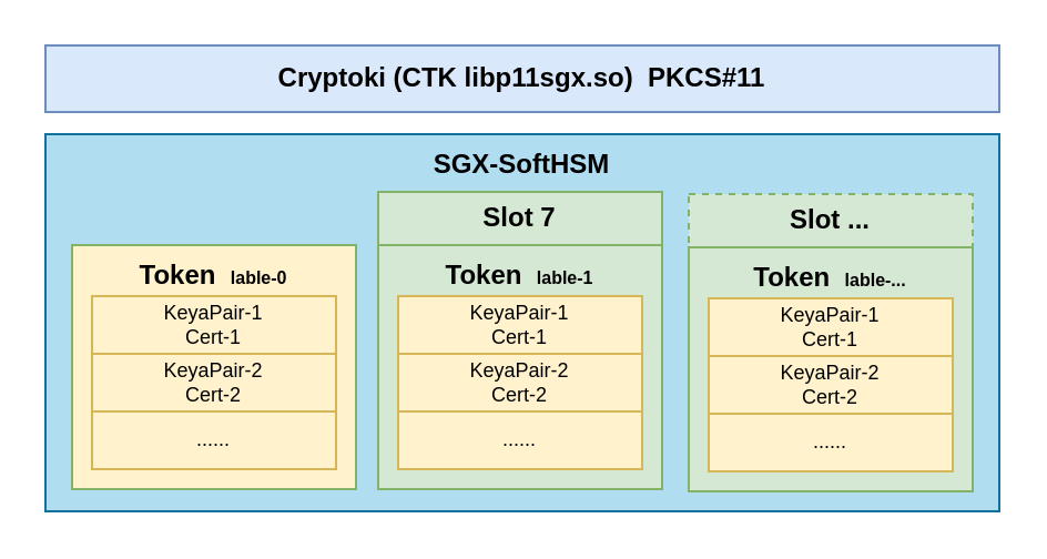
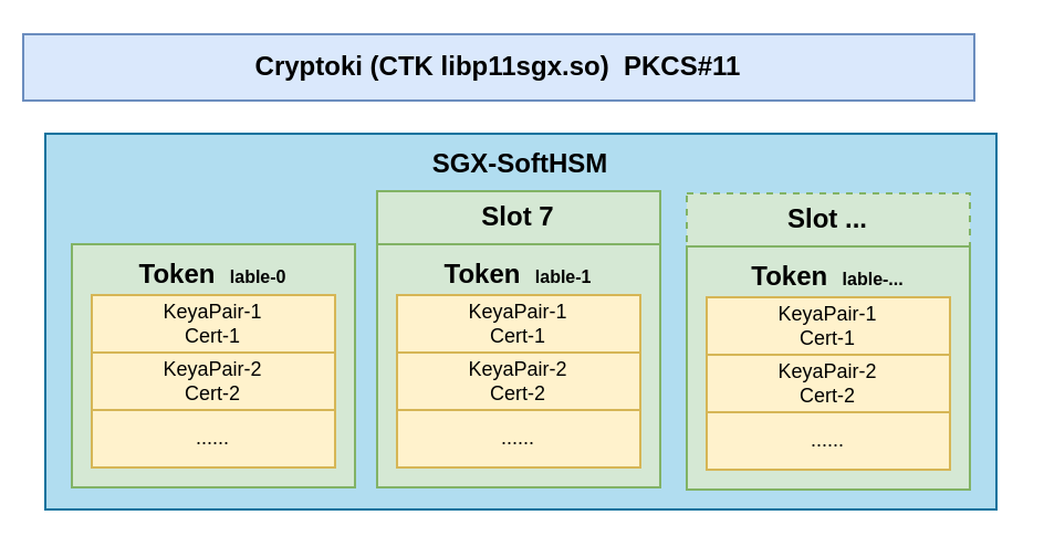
  <mxCell id="0" />
  <mxCell id="1" parent="0" />
  <mxCell id="2" value="SGX-SoftHSM" style="rounded=0;whiteSpace=wrap;html=1;fillColor=#b1ddf0;strokeColor=#10739e;verticalAlign=top;fontStyle=1;" vertex="1" parent="1"><mxGeometry x="20" y="60" width="430" height="170" as="geometry" /></mxCell>
- <mxCell id="3" value="Cryptoki (CTK libp11sgx.so)&amp;nbsp; PKCS#11" style="rounded=0;whiteSpace=wrap;html=1;fillColor=#dae8fc;strokeColor=#6c8ebf;verticalAlign=middle;fontStyle=1" vertex="1" parent="1"><mxGeometry x="20" y="20" width="430" height="30" as="geometry" /></mxCell>
+ <mxCell id="3" value="Cryptoki (CTK libp11sgx.so)&amp;nbsp; PKCS#11" style="rounded=0;whiteSpace=wrap;html=1;fillColor=#dae8fc;strokeColor=#6c8ebf;verticalAlign=middle;fontStyle=1" vertex="1" parent="1"><mxGeometry x="10" y="15" width="430" height="30" as="geometry" /></mxCell>
  <mxCell id="4" value="" style="group" vertex="1" connectable="0" parent="1"><mxGeometry x="32" y="86" width="128" height="134" as="geometry" /></mxCell>
- <mxCell id="5" value="Token&amp;nbsp; &lt;font style=&quot;font-size: 8px&quot;&gt;lable-0&lt;/font&gt;" style="rounded=0;whiteSpace=wrap;html=1;fillColor=#fff2cc;strokeColor=#82b366;verticalAlign=top;fontStyle=1;" vertex="1" parent="4"><mxGeometry y="24" width="128" height="110" as="geometry" /></mxCell>
+ <mxCell id="5" value="Token&amp;nbsp; &lt;font style=&quot;font-size: 8px&quot;&gt;lable-0&lt;/font&gt;" style="rounded=0;whiteSpace=wrap;html=1;fillColor=#d5e8d4;strokeColor=#82b366;verticalAlign=top;fontStyle=1" vertex="1" parent="4"><mxGeometry y="24" width="128" height="110" as="geometry" /></mxCell>
  <mxCell id="6" value="KeyaPair-1&lt;br style=&quot;font-size: 9px;&quot;&gt;Cert-1" style="rounded=0;whiteSpace=wrap;html=1;fillColor=#fff2cc;strokeColor=#d6b656;fontSize=9;" vertex="1" parent="4"><mxGeometry x="9" y="47" width="110" height="26" as="geometry" /></mxCell>
  <mxCell id="7" value="KeyaPair-2&lt;br style=&quot;font-size: 9px&quot;&gt;Cert-2" style="rounded=0;whiteSpace=wrap;html=1;fillColor=#fff2cc;strokeColor=#d6b656;fontSize=9;" vertex="1" parent="4"><mxGeometry x="9" y="73" width="110" height="26" as="geometry" /></mxCell>
  <mxCell id="8" value="......" style="rounded=0;whiteSpace=wrap;html=1;fillColor=#fff2cc;strokeColor=#d6b656;fontSize=9;" vertex="1" parent="4"><mxGeometry x="9" y="99" width="110" height="26" as="geometry" /></mxCell>
  <mxCell id="9" value="" style="group" vertex="1" connectable="0" parent="1"><mxGeometry x="170" y="86" width="128" height="134" as="geometry" /></mxCell>
  <mxCell id="10" value="Slot 7" style="rounded=0;whiteSpace=wrap;html=1;fillColor=#d5e8d4;strokeColor=#82b366;verticalAlign=middle;fontStyle=1" vertex="1" parent="9"><mxGeometry width="128" height="24" as="geometry" /></mxCell>
  <mxCell id="11" value="Token&amp;nbsp; &lt;font style=&quot;font-size: 8px&quot;&gt;lable-1&lt;/font&gt;" style="rounded=0;whiteSpace=wrap;html=1;fillColor=#d5e8d4;strokeColor=#82b366;verticalAlign=top;fontStyle=1" vertex="1" parent="9"><mxGeometry y="24" width="128" height="110" as="geometry" /></mxCell>
  <mxCell id="12" value="KeyaPair-1&lt;br style=&quot;font-size: 9px;&quot;&gt;Cert-1" style="rounded=0;whiteSpace=wrap;html=1;fillColor=#fff2cc;strokeColor=#d6b656;fontSize=9;" vertex="1" parent="9"><mxGeometry x="9" y="47" width="110" height="26" as="geometry" /></mxCell>
  <mxCell id="13" value="KeyaPair-2&lt;br style=&quot;font-size: 9px&quot;&gt;Cert-2" style="rounded=0;whiteSpace=wrap;html=1;fillColor=#fff2cc;strokeColor=#d6b656;fontSize=9;" vertex="1" parent="9"><mxGeometry x="9" y="73" width="110" height="26" as="geometry" /></mxCell>
  <mxCell id="14" value="......" style="rounded=0;whiteSpace=wrap;html=1;fillColor=#fff2cc;strokeColor=#d6b656;fontSize=9;" vertex="1" parent="9"><mxGeometry x="9" y="99" width="110" height="26" as="geometry" /></mxCell>
  <mxCell id="15" value="Slot ..." style="rounded=0;whiteSpace=wrap;html=1;fillColor=#d5e8d4;strokeColor=#82b366;verticalAlign=middle;fontStyle=1;dashed=1;" vertex="1" parent="1"><mxGeometry x="310" y="87" width="128" height="24" as="geometry" /></mxCell>
  <mxCell id="16" value="Token&amp;nbsp; &lt;font style=&quot;font-size: 8px&quot;&gt;lable-...&lt;/font&gt;" style="rounded=0;whiteSpace=wrap;html=1;fillColor=#d5e8d4;strokeColor=#82b366;verticalAlign=top;fontStyle=1" vertex="1" parent="1"><mxGeometry x="310" y="111" width="128" height="110" as="geometry" /></mxCell>
  <mxCell id="17" value="KeyaPair-1&lt;br style=&quot;font-size: 9px;&quot;&gt;Cert-1" style="rounded=0;whiteSpace=wrap;html=1;fillColor=#fff2cc;strokeColor=#d6b656;fontSize=9;" vertex="1" parent="1"><mxGeometry x="319" y="134" width="110" height="26" as="geometry" /></mxCell>
  <mxCell id="18" value="KeyaPair-2&lt;br style=&quot;font-size: 9px&quot;&gt;Cert-2" style="rounded=0;whiteSpace=wrap;html=1;fillColor=#fff2cc;strokeColor=#d6b656;fontSize=9;" vertex="1" parent="1"><mxGeometry x="319" y="160" width="110" height="26" as="geometry" /></mxCell>
  <mxCell id="19" value="......" style="rounded=0;whiteSpace=wrap;html=1;fillColor=#fff2cc;strokeColor=#d6b656;fontSize=9;" vertex="1" parent="1"><mxGeometry x="319" y="186" width="110" height="26" as="geometry" /></mxCell>
